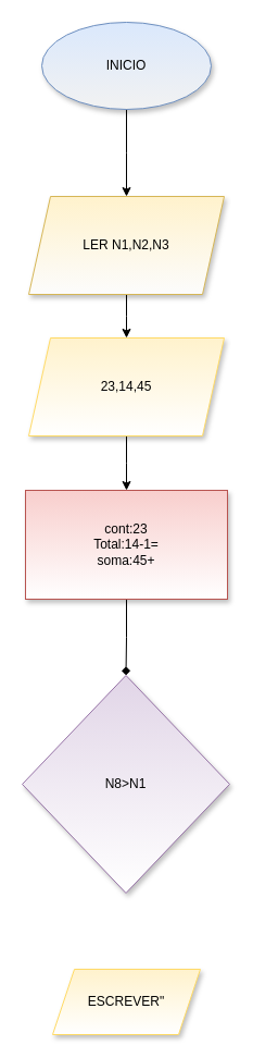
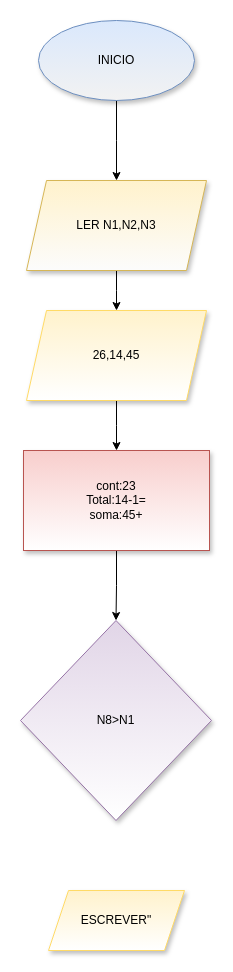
  <mxCell id="0" />
  <mxCell id="1" parent="0" />
  <mxCell id="2" style="edgeStyle=orthogonalEdgeStyle;rounded=0;orthogonalLoop=1;jettySize=auto;html=1;" edge="1" parent="1" source="3"><mxGeometry relative="1" as="geometry"><mxPoint x="116" y="180" as="targetPoint" /></mxGeometry></mxCell>
  <mxCell id="3" value="INICIO" style="ellipse;whiteSpace=wrap;html=1;fillColor=#DAE8FC;strokeColor=#6c8ebf;gradientColor=#F2F2F2;shadow=1;" vertex="1" parent="1"><mxGeometry x="38" y="20" width="156" height="80" as="geometry" /></mxCell>
  <mxCell id="4" style="edgeStyle=orthogonalEdgeStyle;rounded=0;orthogonalLoop=1;jettySize=auto;html=1;" edge="1" parent="1" source="5"><mxGeometry relative="1" as="geometry"><mxPoint x="116" y="310" as="targetPoint" /></mxGeometry></mxCell>
  <mxCell id="5" value="LER N1,N2,N3" style="shape=parallelogram;perimeter=parallelogramPerimeter;whiteSpace=wrap;html=1;fixedSize=1;fillColor=#fff2cc;strokeColor=#d6b656;gradientColor=#FCFCFC;shadow=1;" vertex="1" parent="1"><mxGeometry x="26" y="180" width="180" height="90" as="geometry" /></mxCell>
  <mxCell id="6" style="edgeStyle=orthogonalEdgeStyle;rounded=0;orthogonalLoop=1;jettySize=auto;html=1;" edge="1" parent="1" source="7"><mxGeometry relative="1" as="geometry"><mxPoint x="116" y="450" as="targetPoint" /></mxGeometry></mxCell>
- <mxCell id="7" value="23,14,45" style="shape=parallelogram;perimeter=parallelogramPerimeter;whiteSpace=wrap;html=1;fixedSize=1;fillColor=#fff2cc;strokeColor=#FFDA66;gradientColor=#FFFFFF;shadow=1;" vertex="1" parent="1"><mxGeometry x="26" y="310" width="180" height="90" as="geometry" /></mxCell>
- <mxCell id="8" style="edgeStyle=orthogonalEdgeStyle;rounded=0;orthogonalLoop=1;jettySize=auto;html=1;entryX=0.5;entryY=0;entryDx=0;entryDy=0;endArrow=diamond;" edge="1" parent="1" source="9" target="10"><mxGeometry relative="1" as="geometry" /></mxCell>
+ <mxCell id="7" value="26,14,45" style="shape=parallelogram;perimeter=parallelogramPerimeter;whiteSpace=wrap;html=1;fixedSize=1;fillColor=#fff2cc;strokeColor=#FFDA66;gradientColor=#FFFFFF;shadow=1;" vertex="1" parent="1"><mxGeometry x="26" y="310" width="180" height="90" as="geometry" /></mxCell>
+ <mxCell id="8" style="edgeStyle=orthogonalEdgeStyle;rounded=0;orthogonalLoop=1;jettySize=auto;html=1;entryX=0.5;entryY=0;entryDx=0;entryDy=0;" edge="1" parent="1" source="9" target="10"><mxGeometry relative="1" as="geometry" /></mxCell>
  <mxCell id="9" value="cont:23&lt;div&gt;&lt;div&gt;Total:14-1=&lt;/div&gt;&lt;div&gt;soma:45+&lt;/div&gt;&lt;/div&gt;" style="rounded=0;whiteSpace=wrap;html=1;fillColor=#f8cecc;strokeColor=#b85450;gradientColor=#FFFFFF;shadow=1;" vertex="1" parent="1"><mxGeometry x="23" y="450" width="186" height="100" as="geometry" /></mxCell>
  <mxCell id="10" value="N8&amp;gt;N1" style="rhombus;whiteSpace=wrap;html=1;fillColor=#e1d5e7;strokeColor=#9673a6;gradientColor=#FFFFFF;shadow=1;" vertex="1" parent="1"><mxGeometry x="20" y="620" width="191" height="200" as="geometry" /></mxCell>
  <mxCell id="11" value="ESCREVER&quot;" style="shape=parallelogram;perimeter=parallelogramPerimeter;whiteSpace=wrap;html=1;fixedSize=1;fillColor=#fff2cc;strokeColor=#FFDA66;gradientColor=#FFFFFF;shadow=1;" vertex="1" parent="1"><mxGeometry x="48" y="890" width="136" height="60" as="geometry" /></mxCell>
